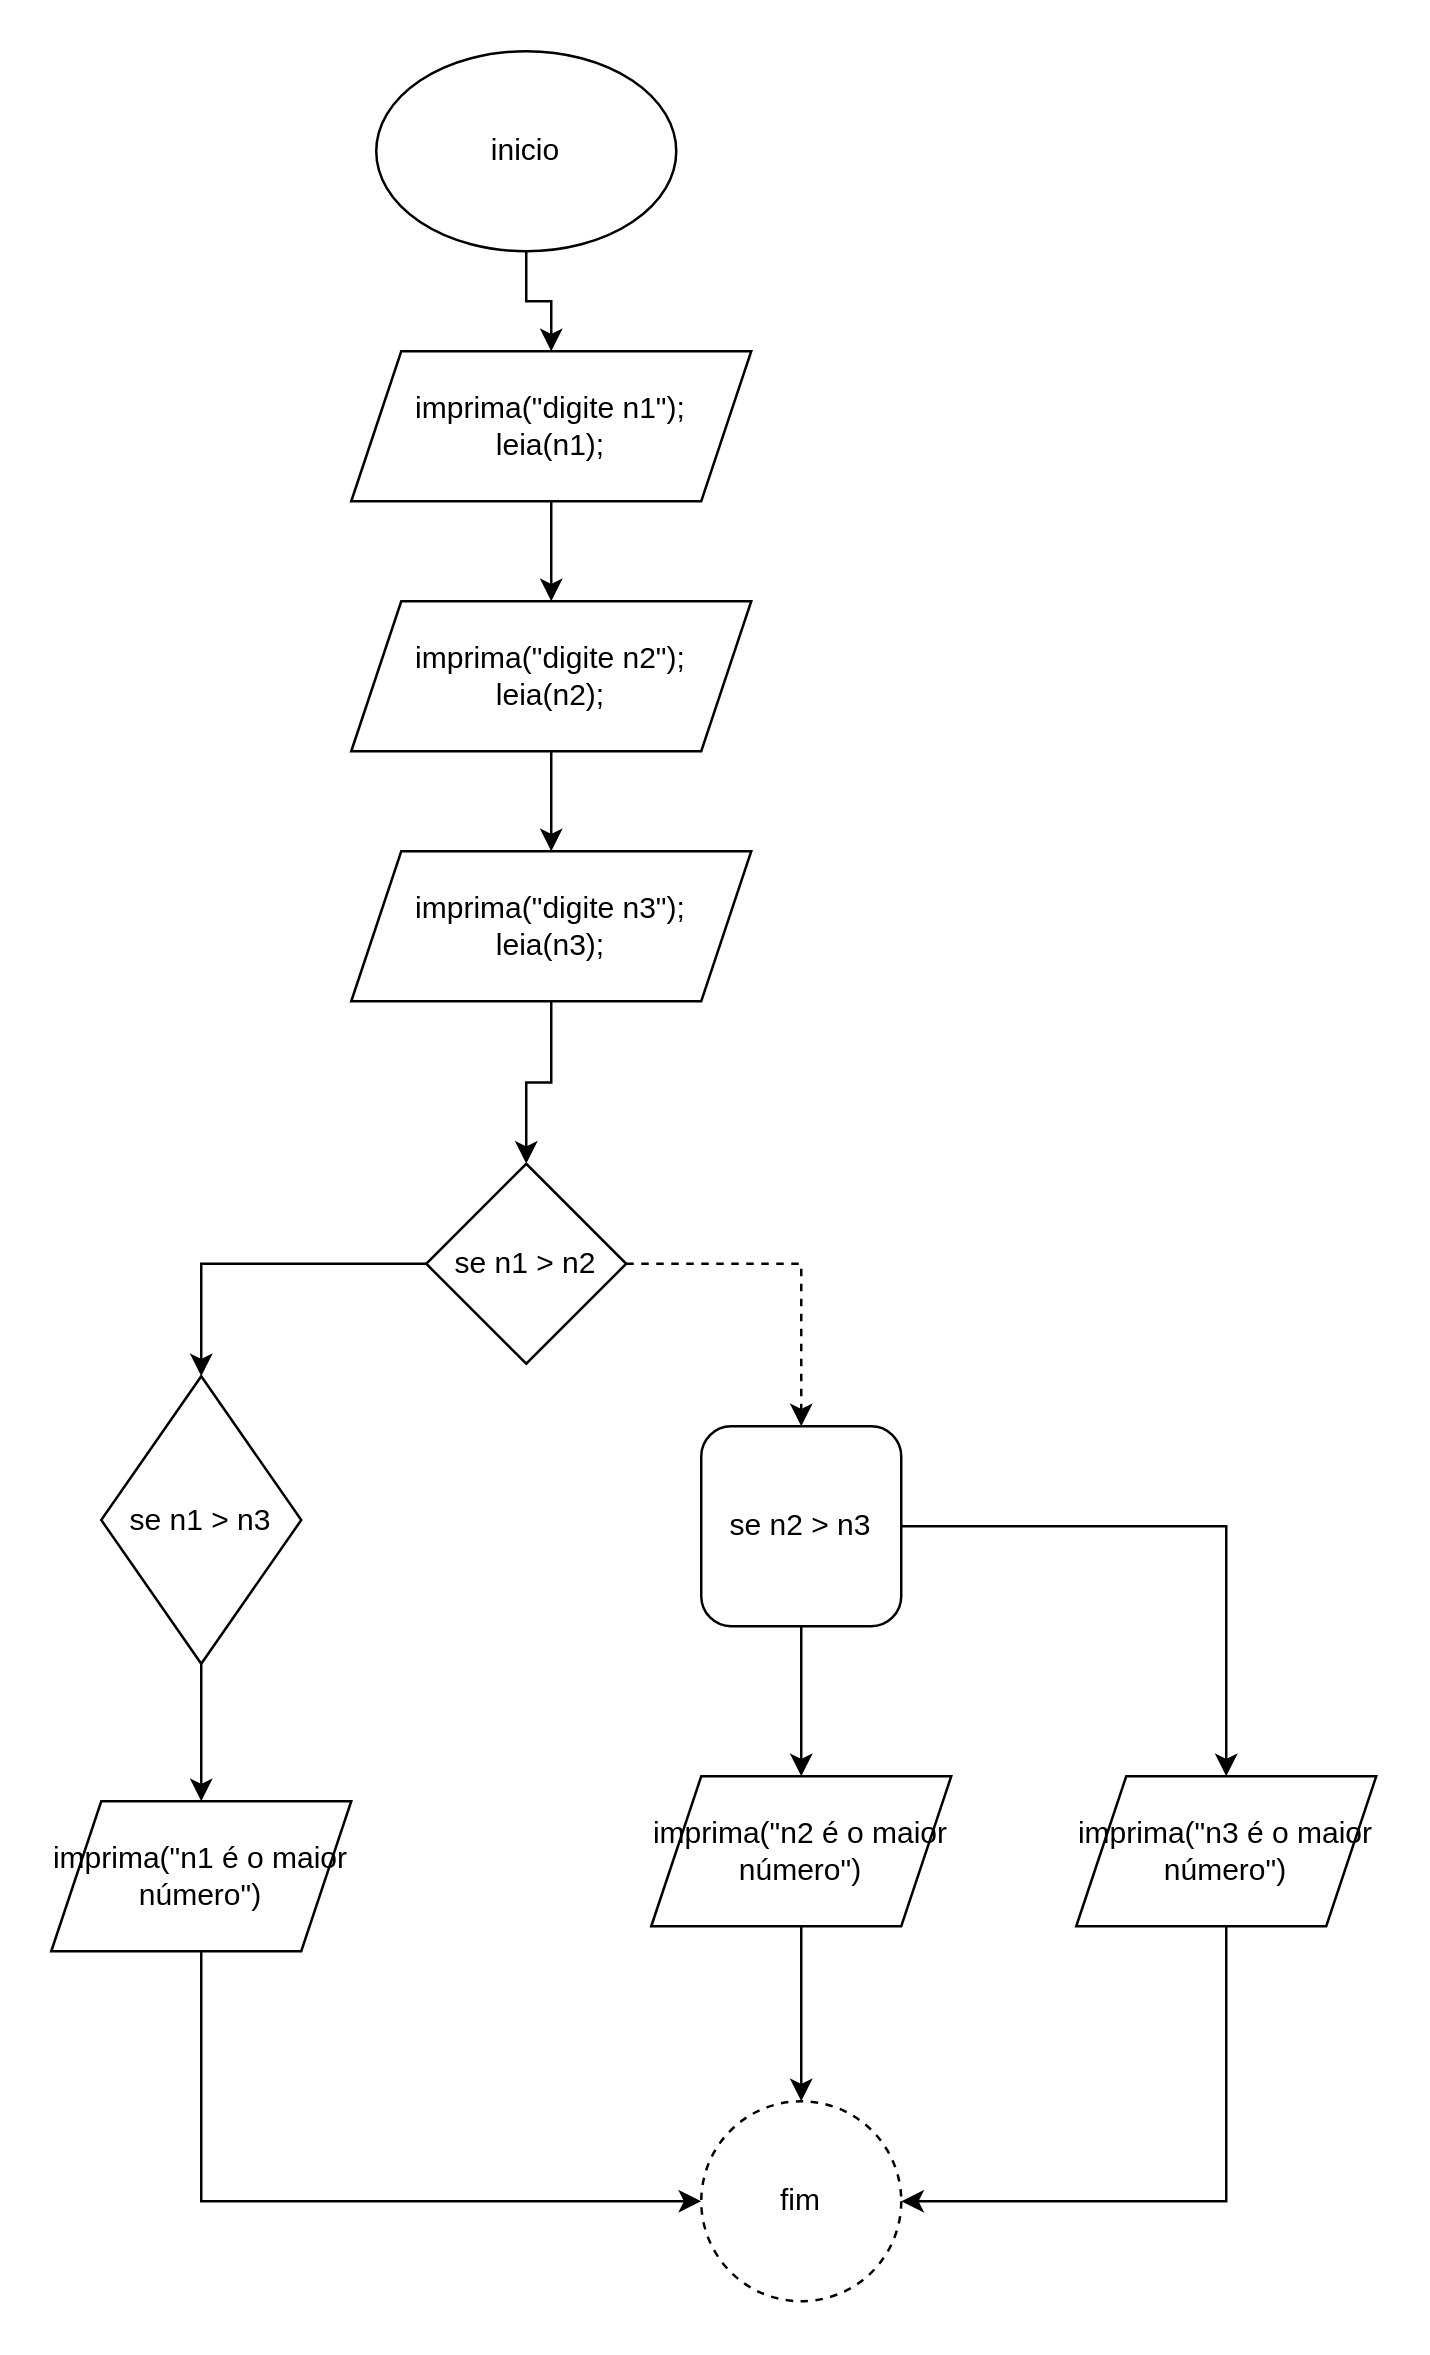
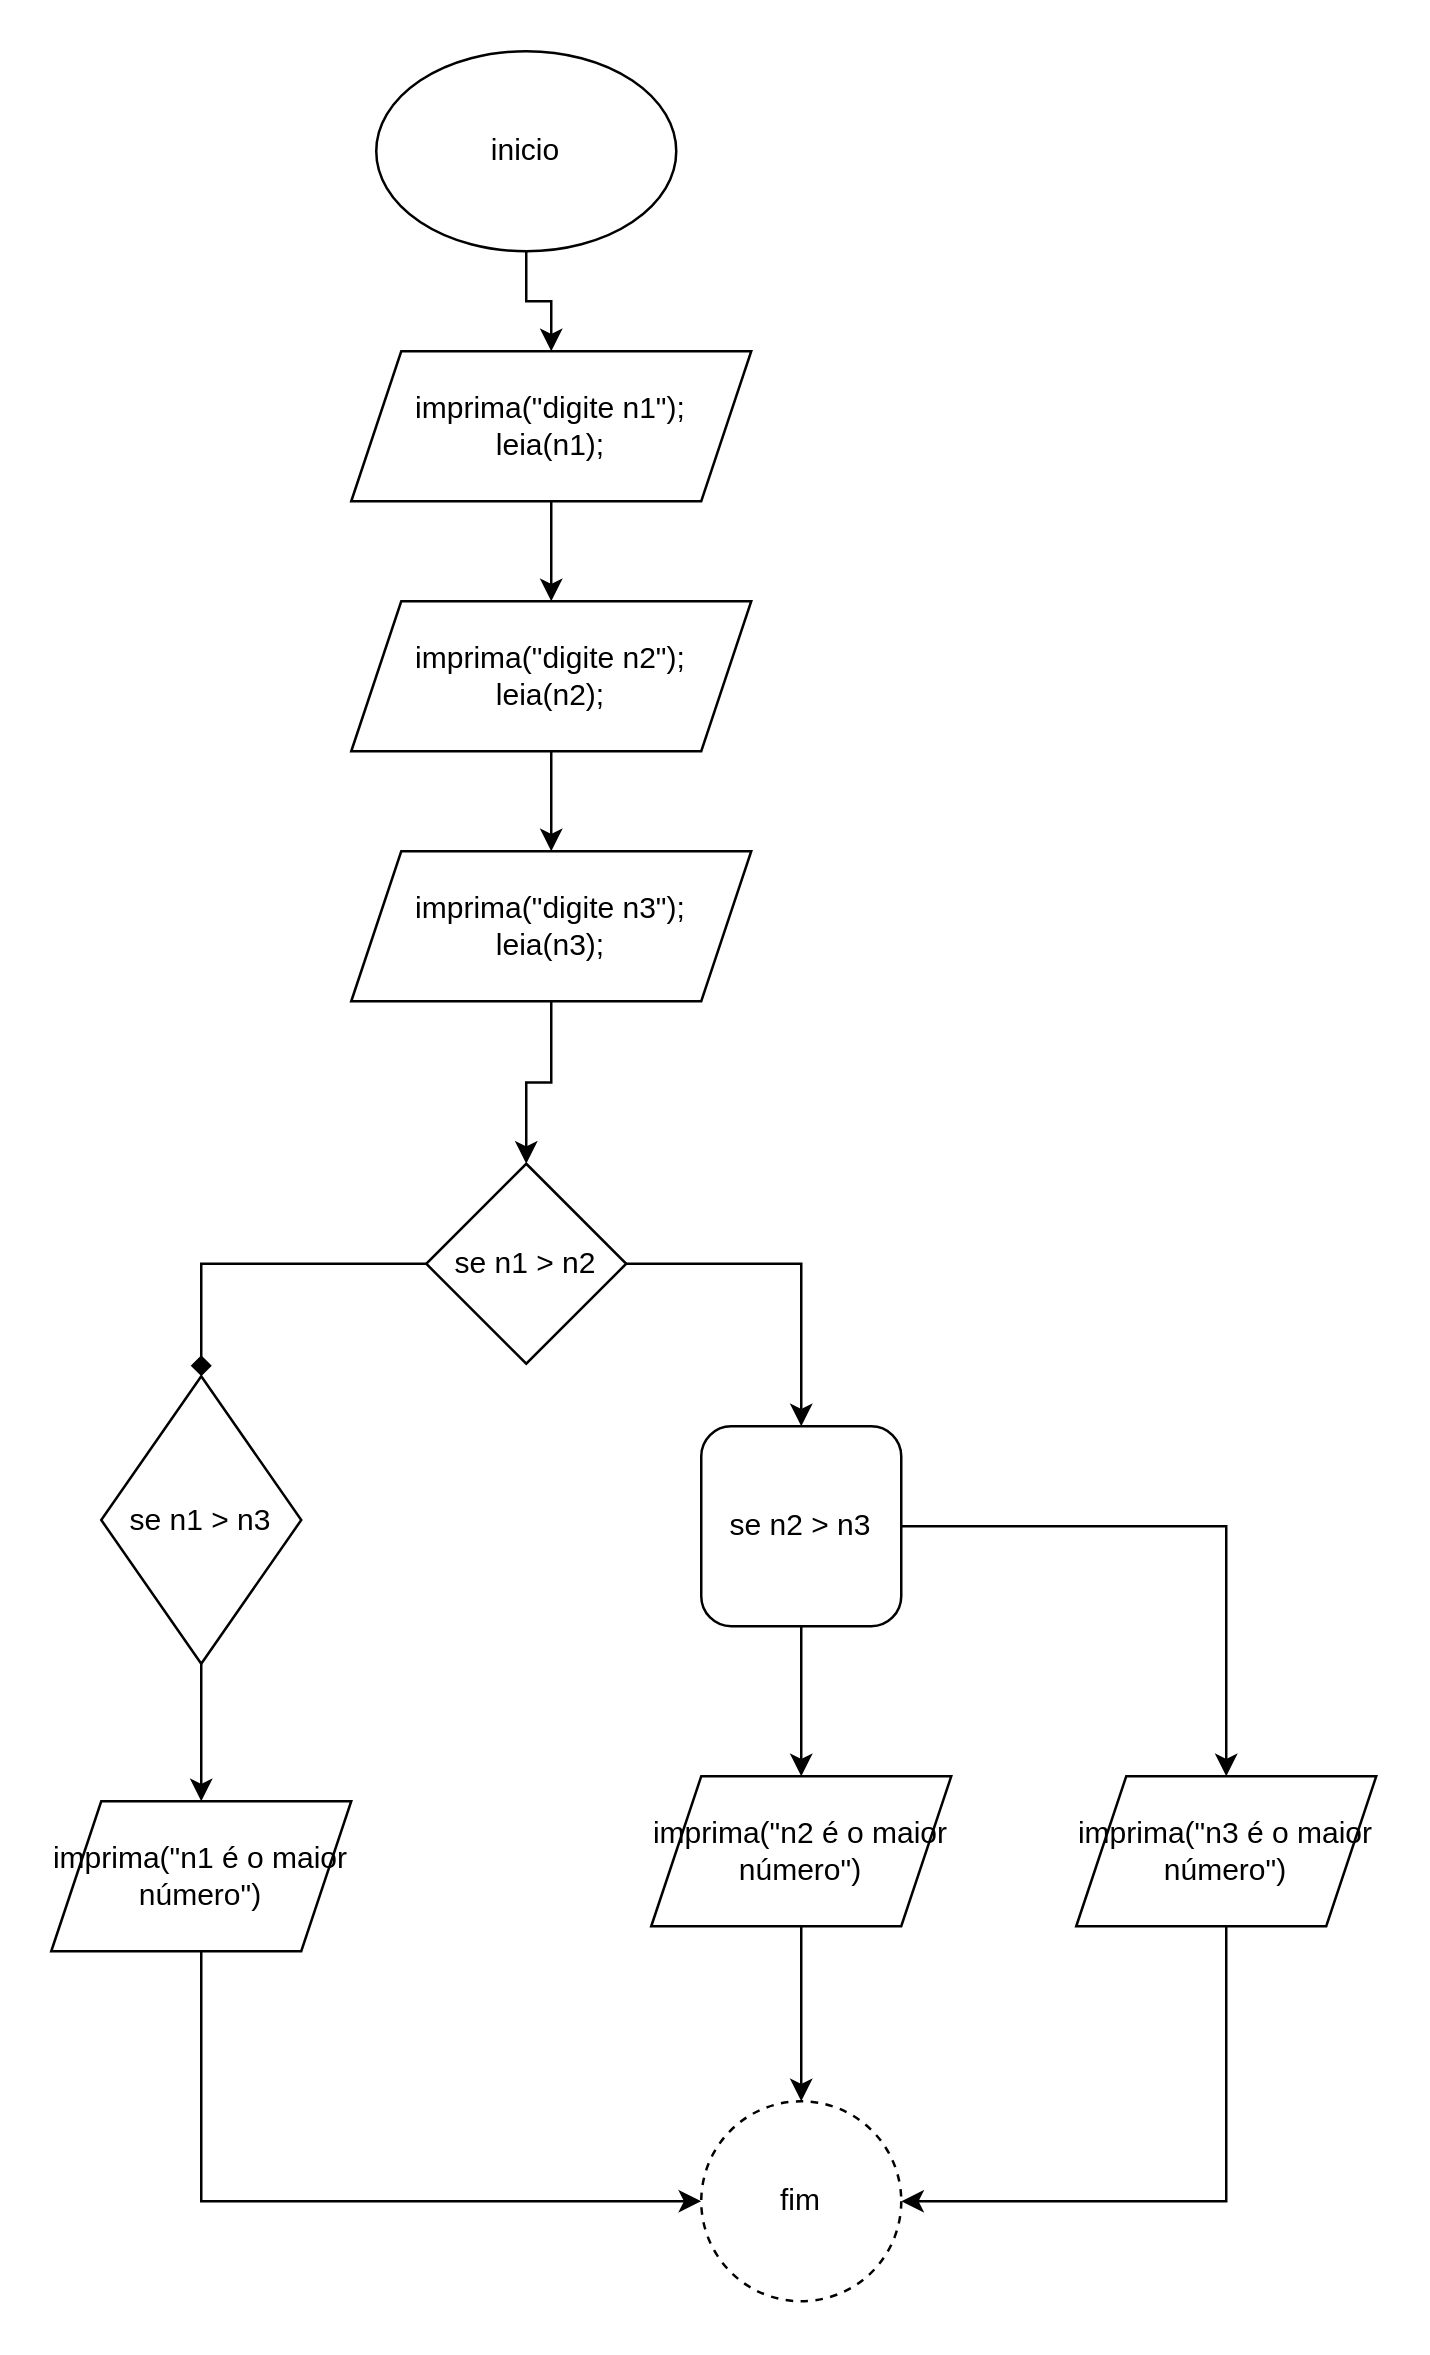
  <mxCell id="0" />
  <mxCell id="1" parent="0" />
  <mxCell id="2" value="" style="edgeStyle=orthogonalEdgeStyle;rounded=0;orthogonalLoop=1;jettySize=auto;html=1;" edge="1" parent="1" source="3" target="12"><mxGeometry relative="1" as="geometry" /></mxCell>
  <mxCell id="3" value="inicio" style="ellipse;whiteSpace=wrap;html=1;" vertex="1" parent="1"><mxGeometry x="150" y="20" width="120" height="80" as="geometry" /></mxCell>
  <mxCell id="4" value="" style="edgeStyle=orthogonalEdgeStyle;rounded=0;orthogonalLoop=1;jettySize=auto;html=1;" edge="1" parent="1" source="5" target="7"><mxGeometry relative="1" as="geometry" /></mxCell>
  <mxCell id="5" value="imprima(&quot;digite n2&quot;);&lt;div&gt;leia(n2);&lt;/div&gt;" style="shape=parallelogram;perimeter=parallelogramPerimeter;whiteSpace=wrap;html=1;fixedSize=1;" vertex="1" parent="1"><mxGeometry x="140" y="240" width="160" height="60" as="geometry" /></mxCell>
  <mxCell id="6" value="" style="edgeStyle=orthogonalEdgeStyle;rounded=0;orthogonalLoop=1;jettySize=auto;html=1;" edge="1" parent="1" source="7" target="10"><mxGeometry relative="1" as="geometry" /></mxCell>
  <mxCell id="7" value="imprima(&quot;digite n3&quot;);&lt;div&gt;leia(n3);&lt;/div&gt;" style="shape=parallelogram;perimeter=parallelogramPerimeter;whiteSpace=wrap;html=1;fixedSize=1;" vertex="1" parent="1"><mxGeometry x="140" y="340" width="160" height="60" as="geometry" /></mxCell>
- <mxCell id="8" value="" style="edgeStyle=orthogonalEdgeStyle;rounded=0;orthogonalLoop=1;jettySize=auto;html=1;" edge="1" parent="1" source="10" target="14"><mxGeometry relative="1" as="geometry" /></mxCell>
- <mxCell id="9" value="" style="edgeStyle=orthogonalEdgeStyle;rounded=0;orthogonalLoop=1;jettySize=auto;html=1;dashed=1;" edge="1" parent="1" source="10" target="19"><mxGeometry relative="1" as="geometry" /></mxCell>
+ <mxCell id="8" value="" style="edgeStyle=orthogonalEdgeStyle;rounded=0;orthogonalLoop=1;jettySize=auto;html=1;endArrow=diamond;" edge="1" parent="1" source="10" target="14"><mxGeometry relative="1" as="geometry" /></mxCell>
+ <mxCell id="9" value="" style="edgeStyle=orthogonalEdgeStyle;rounded=0;orthogonalLoop=1;jettySize=auto;html=1;" edge="1" parent="1" source="10" target="19"><mxGeometry relative="1" as="geometry" /></mxCell>
  <mxCell id="10" value="se n1 &amp;gt; n2" style="rhombus;whiteSpace=wrap;html=1;" vertex="1" parent="1"><mxGeometry x="170" y="465" width="80" height="80" as="geometry" /></mxCell>
  <mxCell id="11" value="" style="edgeStyle=orthogonalEdgeStyle;rounded=0;orthogonalLoop=1;jettySize=auto;html=1;" edge="1" parent="1" source="12" target="5"><mxGeometry relative="1" as="geometry" /></mxCell>
  <mxCell id="12" value="imprima(&quot;digite n1&quot;);&lt;div&gt;leia(n1);&lt;/div&gt;" style="shape=parallelogram;perimeter=parallelogramPerimeter;whiteSpace=wrap;html=1;fixedSize=1;" vertex="1" parent="1"><mxGeometry x="140" y="140" width="160" height="60" as="geometry" /></mxCell>
  <mxCell id="13" value="" style="edgeStyle=orthogonalEdgeStyle;rounded=0;orthogonalLoop=1;jettySize=auto;html=1;" edge="1" parent="1" source="14" target="16"><mxGeometry relative="1" as="geometry" /></mxCell>
  <mxCell id="14" value="se n1 &amp;gt; n3" style="rhombus;whiteSpace=wrap;html=1;" vertex="1" parent="1"><mxGeometry x="40" y="550" width="80" height="115" as="geometry" /></mxCell>
  <mxCell id="15" style="edgeStyle=orthogonalEdgeStyle;rounded=0;orthogonalLoop=1;jettySize=auto;html=1;entryX=0;entryY=0.5;entryDx=0;entryDy=0;" edge="1" parent="1" source="16" target="24"><mxGeometry relative="1" as="geometry"><Array as="points"><mxPoint x="80" y="880" /></Array></mxGeometry></mxCell>
  <mxCell id="16" value="imprima(&quot;n1 é o maior número&quot;)" style="shape=parallelogram;perimeter=parallelogramPerimeter;whiteSpace=wrap;html=1;fixedSize=1;" vertex="1" parent="1"><mxGeometry x="20" y="720" width="120" height="60" as="geometry" /></mxCell>
  <mxCell id="17" value="" style="edgeStyle=orthogonalEdgeStyle;rounded=0;orthogonalLoop=1;jettySize=auto;html=1;" edge="1" parent="1" source="19" target="21"><mxGeometry relative="1" as="geometry" /></mxCell>
  <mxCell id="18" value="" style="edgeStyle=orthogonalEdgeStyle;rounded=0;orthogonalLoop=1;jettySize=auto;html=1;" edge="1" parent="1" source="19" target="23"><mxGeometry relative="1" as="geometry" /></mxCell>
  <mxCell id="19" value="se n2 &amp;gt; n3" style="whiteSpace=wrap;html=1;rounded=1;" vertex="1" parent="1"><mxGeometry x="280" y="570" width="80" height="80" as="geometry" /></mxCell>
  <mxCell id="20" value="" style="edgeStyle=orthogonalEdgeStyle;rounded=0;orthogonalLoop=1;jettySize=auto;html=1;" edge="1" parent="1" source="21" target="24"><mxGeometry relative="1" as="geometry" /></mxCell>
  <mxCell id="21" value="imprima(&quot;n2 é o maior número&quot;)" style="shape=parallelogram;perimeter=parallelogramPerimeter;whiteSpace=wrap;html=1;fixedSize=1;" vertex="1" parent="1"><mxGeometry x="260" y="710" width="120" height="60" as="geometry" /></mxCell>
  <mxCell id="22" style="edgeStyle=orthogonalEdgeStyle;rounded=0;orthogonalLoop=1;jettySize=auto;html=1;entryX=1;entryY=0.5;entryDx=0;entryDy=0;" edge="1" parent="1" source="23" target="24"><mxGeometry relative="1" as="geometry"><Array as="points"><mxPoint x="490" y="880" /></Array></mxGeometry></mxCell>
  <mxCell id="23" value="imprima(&quot;n3 é o maior número&quot;)" style="shape=parallelogram;perimeter=parallelogramPerimeter;whiteSpace=wrap;html=1;fixedSize=1;" vertex="1" parent="1"><mxGeometry x="430" y="710" width="120" height="60" as="geometry" /></mxCell>
  <mxCell id="24" value="fim" style="ellipse;whiteSpace=wrap;html=1;dashed=1;" vertex="1" parent="1"><mxGeometry x="280" y="840" width="80" height="80" as="geometry" /></mxCell>
